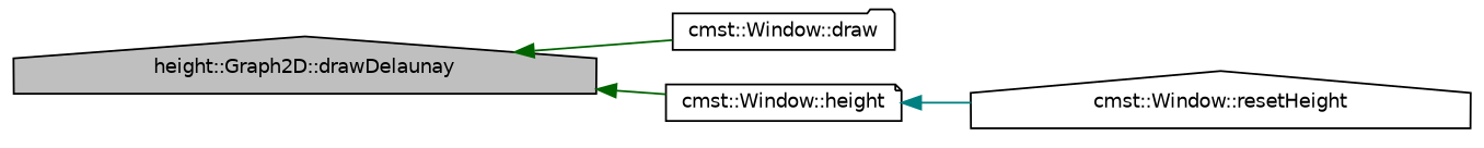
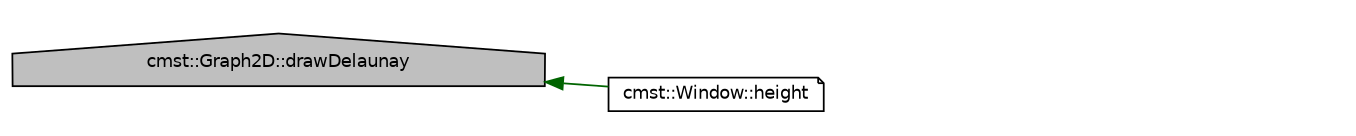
  digraph {
    rankdir=LR
    node [color=black fillcolor=white fontname=Helvetica fontsize=10 shape=house style=filled]
    edge [color=darkgreen dir=back fontname=Helvetica fontsize=10 labelfontname=Helvetica labelfontsize=10 style=solid]
-   n1 [fillcolor=grey75 fontcolor=black height=0.2 label="height::Graph2D::drawDelaunay" width=0.4]
-   n2 [height=0.2 label="cmst::Window::draw" shape=folder width=0.4]
+   n1 [fillcolor=grey75 fontcolor=black height=0.2 label="cmst::Graph2D::drawDelaunay" width=0.4]
    n3 [height=0.2 label="cmst::Window::height" shape=note width=0.4]
-   n4 [height=0.2 label="cmst::Window::resetHeight" width=0.4]
-   n1 -> n2
    n1 -> n3
-   n3 -> n4 [color=teal]
  }
